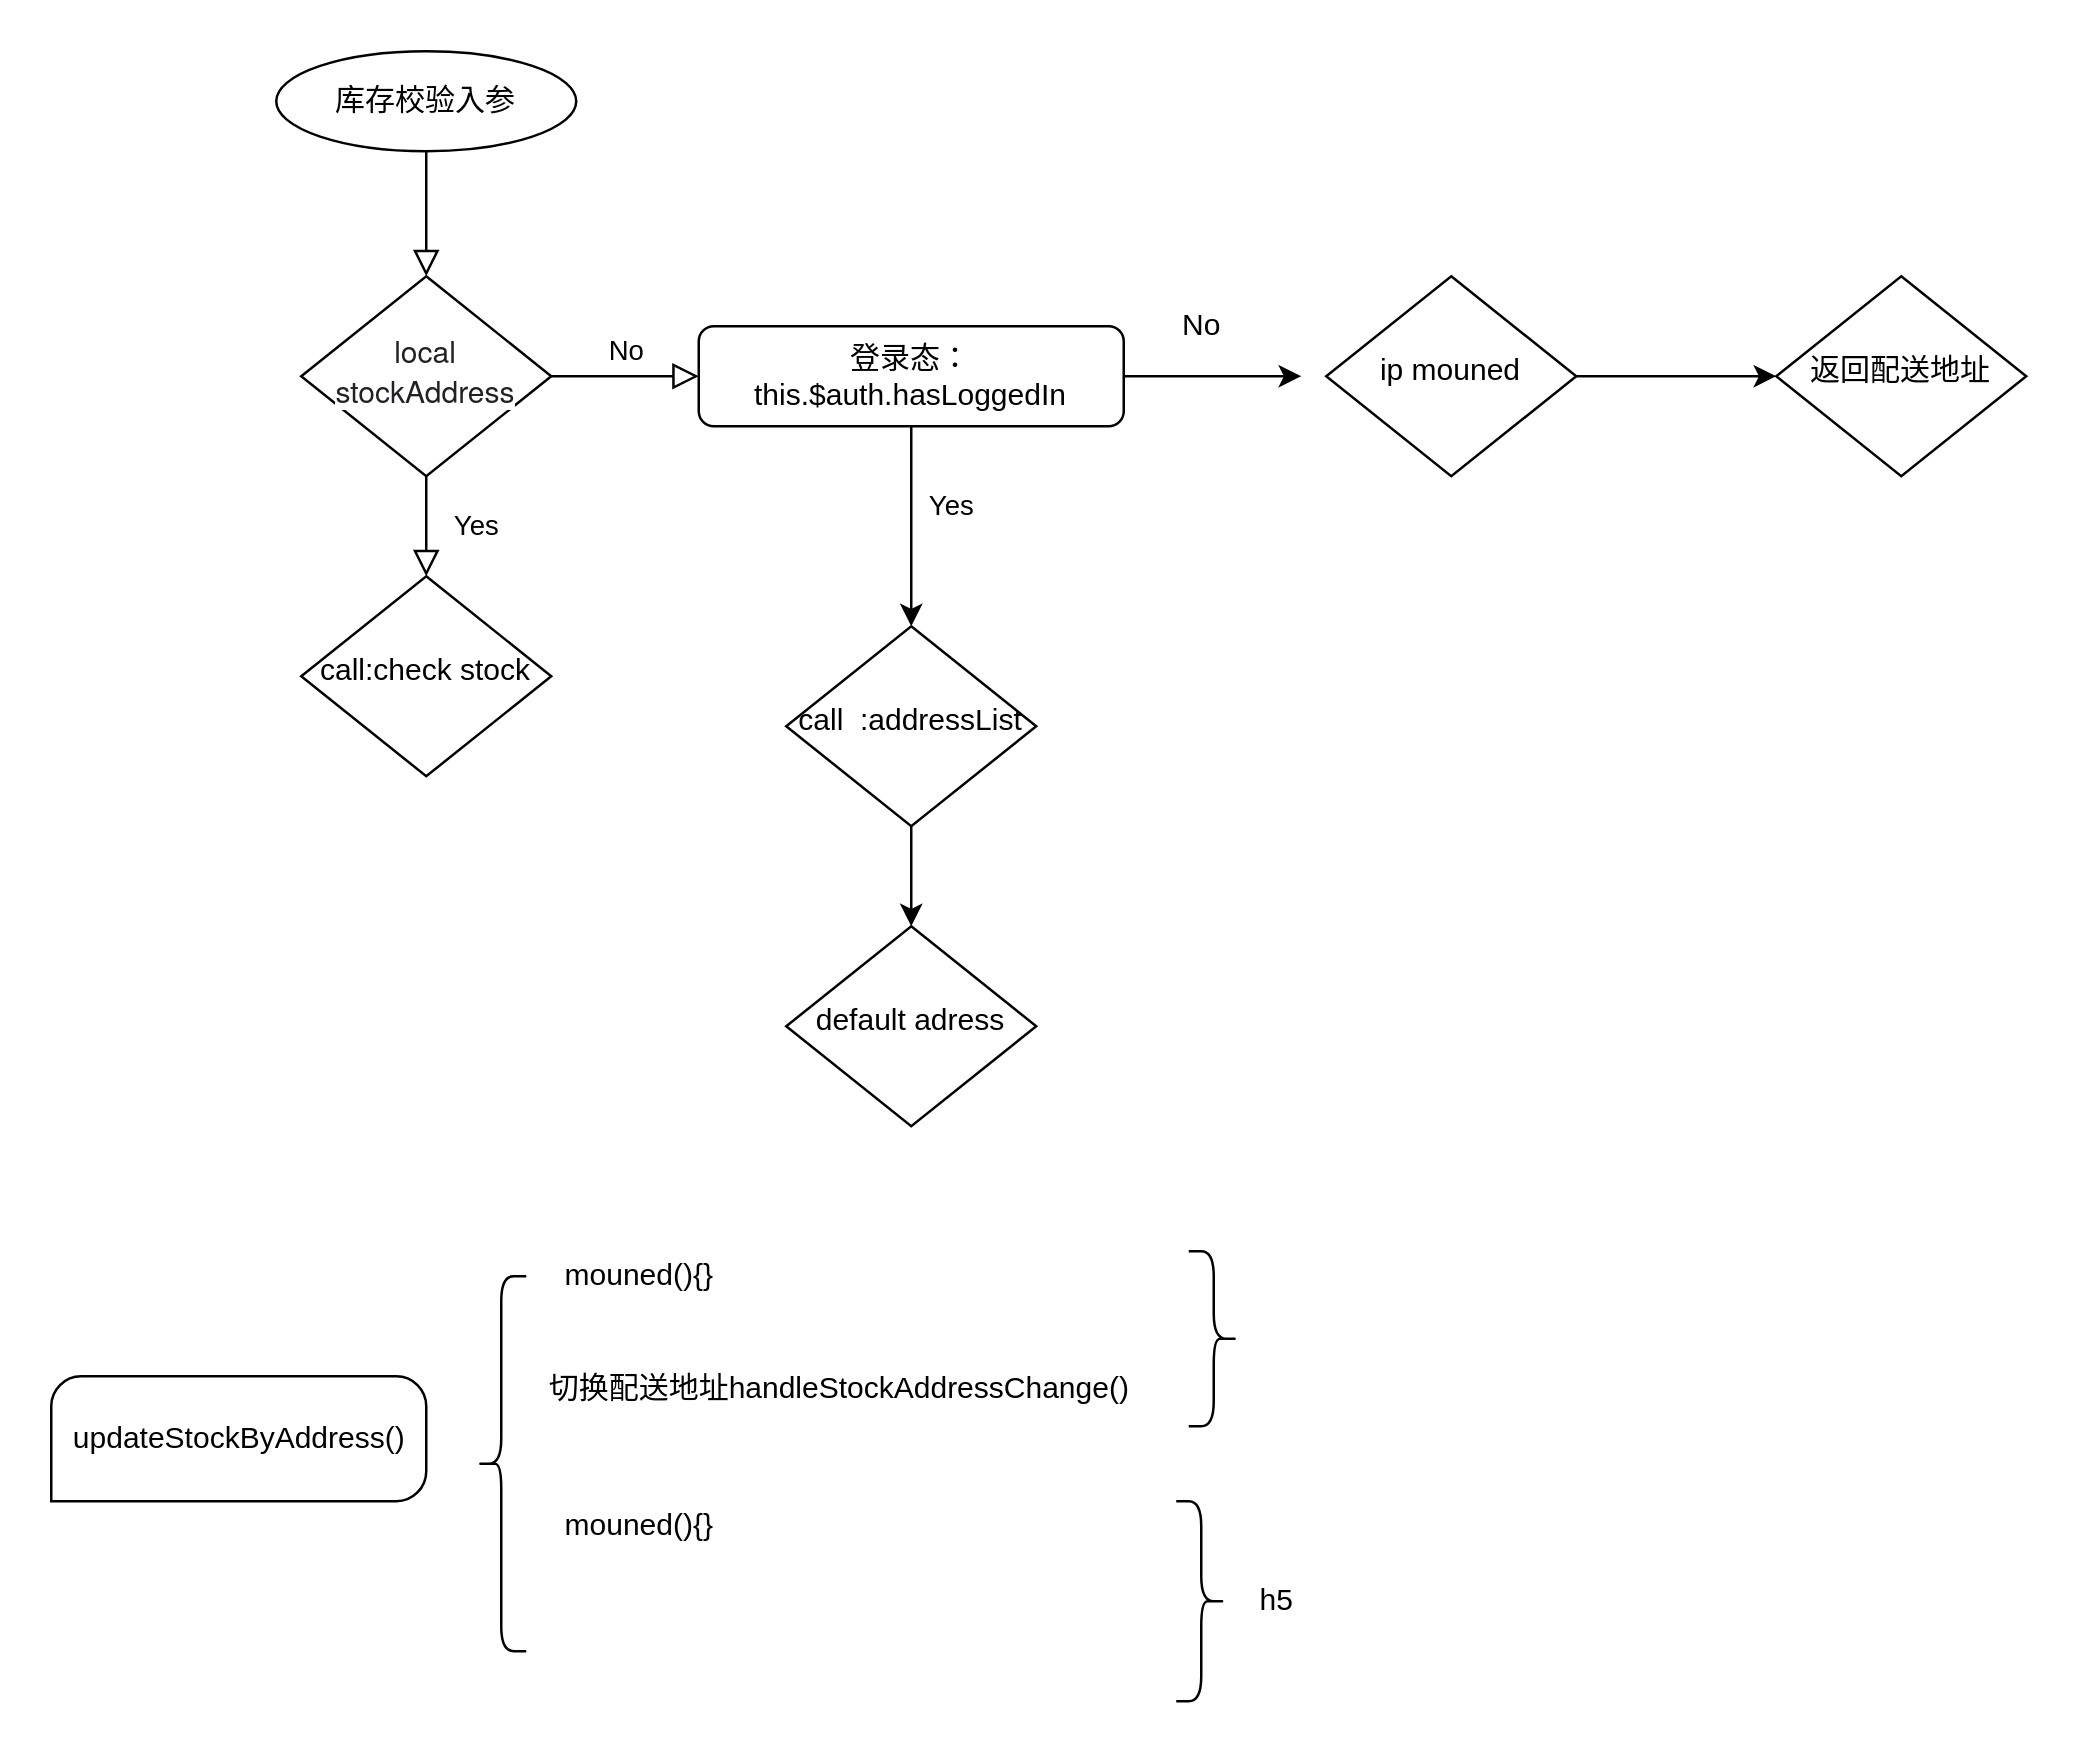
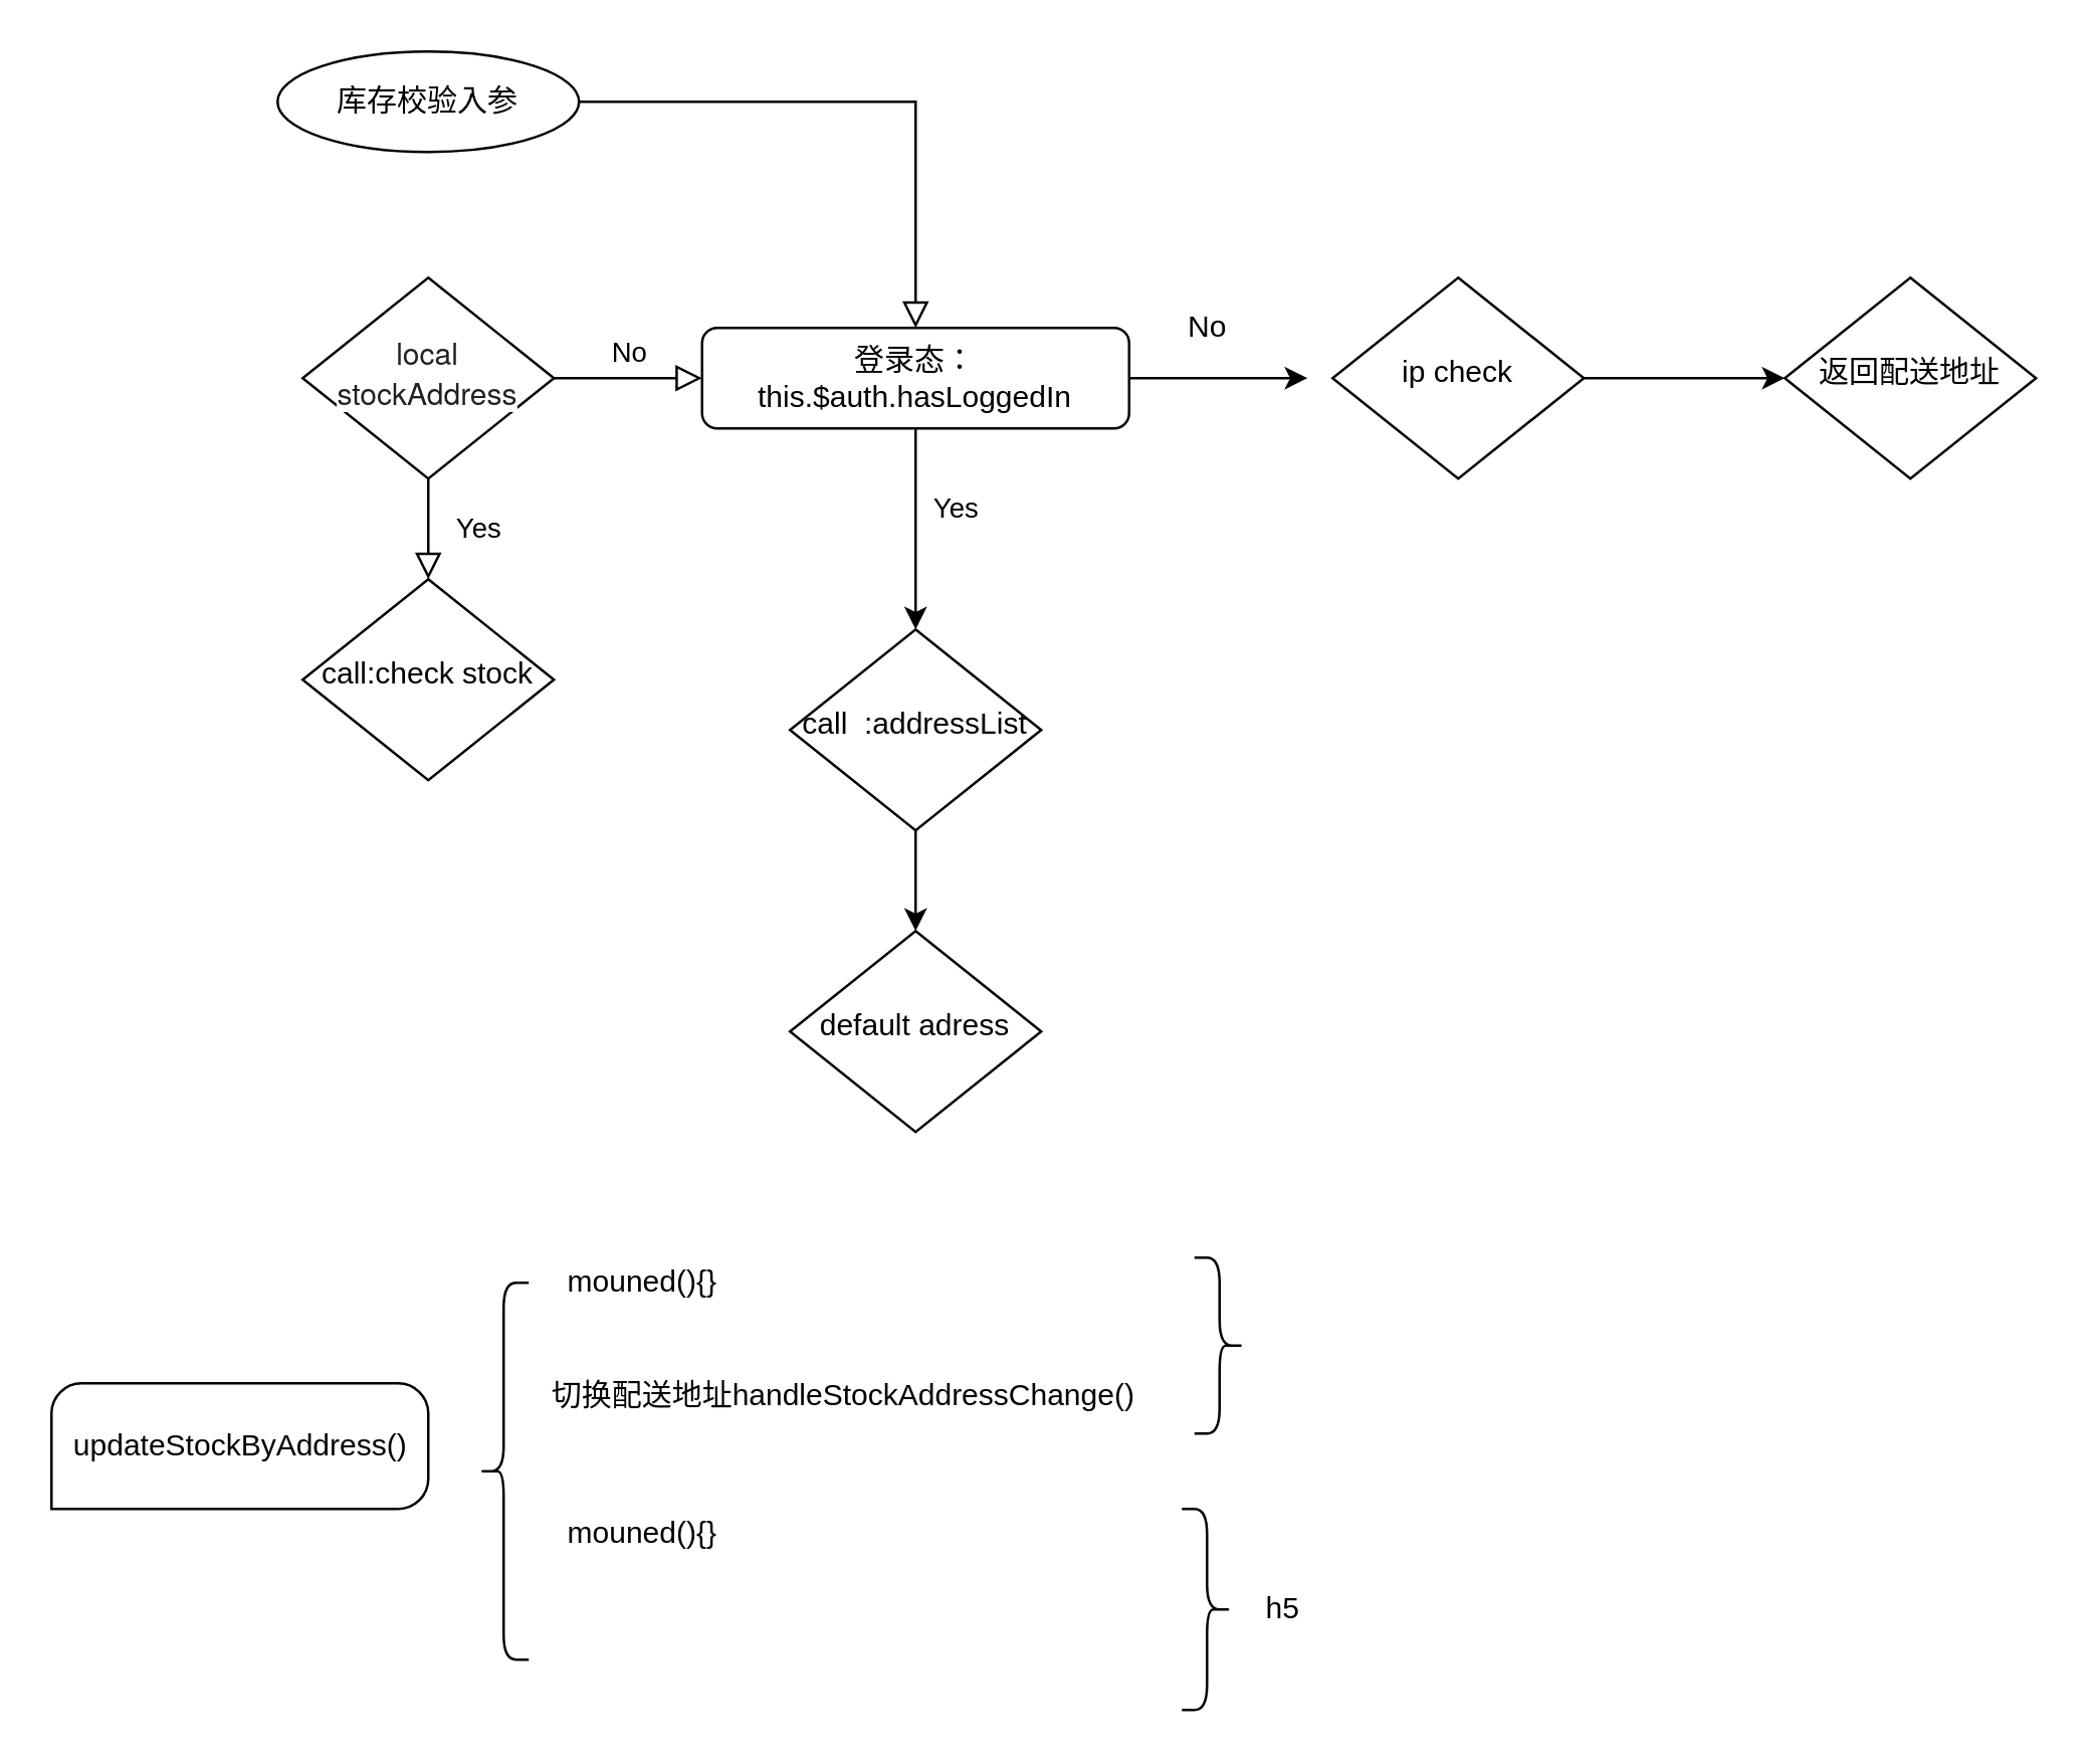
  <mxCell id="0" />
  <mxCell id="1" parent="0" />
- <mxCell id="2" value="" style="rounded=0;html=1;jettySize=auto;orthogonalLoop=1;fontSize=11;endArrow=block;endFill=0;endSize=8;strokeWidth=1;shadow=0;labelBackgroundColor=none;edgeStyle=orthogonalEdgeStyle;" parent="1" source="3" target="6" edge="1"><mxGeometry relative="1" as="geometry" /></mxCell>
+ <mxCell id="2" value="" style="rounded=0;html=1;jettySize=auto;orthogonalLoop=1;fontSize=11;endArrow=block;endFill=0;endSize=8;strokeWidth=1;shadow=0;labelBackgroundColor=none;edgeStyle=orthogonalEdgeStyle;" parent="1" source="3" target="10" edge="1"><mxGeometry relative="1" as="geometry" /></mxCell>
  <mxCell id="3" value="库存校验入参" style="ellipse;whiteSpace=wrap;html=1;fontSize=12;glass=0;strokeWidth=1;shadow=0;" parent="1" vertex="1"><mxGeometry x="110" y="20" width="120" height="40" as="geometry" /></mxCell>
  <mxCell id="4" value="Yes" style="rounded=0;html=1;jettySize=auto;orthogonalLoop=1;fontSize=11;endArrow=block;endFill=0;endSize=8;strokeWidth=1;shadow=0;labelBackgroundColor=none;edgeStyle=orthogonalEdgeStyle;" parent="1" source="6" target="11" edge="1"><mxGeometry y="20" relative="1" as="geometry"><mxPoint as="offset" /></mxGeometry></mxCell>
  <mxCell id="5" value="No" style="edgeStyle=orthogonalEdgeStyle;rounded=0;html=1;jettySize=auto;orthogonalLoop=1;fontSize=11;endArrow=block;endFill=0;endSize=8;strokeWidth=1;shadow=0;labelBackgroundColor=none;" parent="1" source="6" target="10" edge="1"><mxGeometry y="10" relative="1" as="geometry"><mxPoint as="offset" /></mxGeometry></mxCell>
  <mxCell id="6" value="&lt;span style=&quot;color: rgb(32 , 33 , 36) ; font-family: &amp;#34;.sfnsdisplay-regular&amp;#34; , &amp;#34;helvetica neue&amp;#34; , &amp;#34;lucida grande&amp;#34; , sans-serif ; background-color: rgb(255 , 255 , 255)&quot;&gt;local stockAddress&lt;/span&gt;" style="rhombus;whiteSpace=wrap;html=1;shadow=0;fontFamily=Helvetica;fontSize=12;align=center;strokeWidth=1;spacing=6;spacingTop=-4;" parent="1" vertex="1"><mxGeometry x="120" y="110" width="100" height="80" as="geometry" /></mxCell>
  <mxCell id="7" style="edgeStyle=orthogonalEdgeStyle;rounded=0;orthogonalLoop=1;jettySize=auto;html=1;entryX=0.5;entryY=0;entryDx=0;entryDy=0;" parent="1" source="10" edge="1"><mxGeometry relative="1" as="geometry"><mxPoint x="364" y="250" as="targetPoint" /></mxGeometry></mxCell>
  <mxCell id="8" value="Yes" style="edgeLabel;html=1;align=center;verticalAlign=middle;resizable=0;points=[];" parent="7" vertex="1" connectable="0"><mxGeometry x="-0.225" y="3" relative="1" as="geometry"><mxPoint x="12" as="offset" /></mxGeometry></mxCell>
  <mxCell id="9" style="edgeStyle=orthogonalEdgeStyle;rounded=0;orthogonalLoop=1;jettySize=auto;html=1;" parent="1" source="10" edge="1"><mxGeometry relative="1" as="geometry"><mxPoint x="520" y="150" as="targetPoint" /></mxGeometry></mxCell>
  <mxCell id="10" value="登录态：this.$auth.hasLoggedIn" style="rounded=1;whiteSpace=wrap;html=1;fontSize=12;glass=0;strokeWidth=1;shadow=0;" parent="1" vertex="1"><mxGeometry x="279" y="130" width="170" height="40" as="geometry" /></mxCell>
  <mxCell id="11" value="call:check stock" style="rhombus;whiteSpace=wrap;html=1;shadow=0;fontFamily=Helvetica;fontSize=12;align=center;strokeWidth=1;spacing=6;spacingTop=-4;" parent="1" vertex="1"><mxGeometry x="120" y="230" width="100" height="80" as="geometry" /></mxCell>
  <mxCell id="12" value="No" style="text;html=1;align=center;verticalAlign=middle;resizable=0;points=[];autosize=1;strokeColor=none;fillColor=none;" parent="1" vertex="1"><mxGeometry x="465" y="120" width="30" height="20" as="geometry" /></mxCell>
  <mxCell id="13" style="edgeStyle=orthogonalEdgeStyle;rounded=0;orthogonalLoop=1;jettySize=auto;html=1;" parent="1" source="14" edge="1"><mxGeometry relative="1" as="geometry"><mxPoint x="364" y="370" as="targetPoint" /></mxGeometry></mxCell>
  <mxCell id="14" value="call&amp;nbsp; :addressList" style="rhombus;whiteSpace=wrap;html=1;shadow=0;fontFamily=Helvetica;fontSize=12;align=center;strokeWidth=1;spacing=6;spacingTop=-4;" parent="1" vertex="1"><mxGeometry x="314" y="250" width="100" height="80" as="geometry" /></mxCell>
  <mxCell id="15" value="default adress" style="rhombus;whiteSpace=wrap;html=1;shadow=0;fontFamily=Helvetica;fontSize=12;align=center;strokeWidth=1;spacing=6;spacingTop=-4;" parent="1" vertex="1"><mxGeometry x="314" y="370" width="100" height="80" as="geometry" /></mxCell>
  <mxCell id="16" value="" style="edgeStyle=orthogonalEdgeStyle;rounded=0;orthogonalLoop=1;jettySize=auto;html=1;" edge="1" parent="1" source="17" target="18"><mxGeometry relative="1" as="geometry" /></mxCell>
- <mxCell id="17" value="ip mouned" style="rhombus;whiteSpace=wrap;html=1;shadow=0;fontFamily=Helvetica;fontSize=12;align=center;strokeWidth=1;spacing=6;spacingTop=-4;" parent="1" vertex="1"><mxGeometry x="530" y="110" width="100" height="80" as="geometry" /></mxCell>
+ <mxCell id="17" value="ip check" style="rhombus;whiteSpace=wrap;html=1;shadow=0;fontFamily=Helvetica;fontSize=12;align=center;strokeWidth=1;spacing=6;spacingTop=-4;" parent="1" vertex="1"><mxGeometry x="530" y="110" width="100" height="80" as="geometry" /></mxCell>
  <mxCell id="18" value="返回配送地址" style="rhombus;whiteSpace=wrap;html=1;shadow=0;fontFamily=Helvetica;fontSize=12;align=center;strokeWidth=1;spacing=6;spacingTop=-4;" vertex="1" parent="1"><mxGeometry x="710" y="110" width="100" height="80" as="geometry" /></mxCell>
  <mxCell id="19" value="" style="verticalLabelPosition=bottom;verticalAlign=top;html=1;shape=mxgraph.basic.three_corner_round_rect;dx=6;" vertex="1" parent="1"><mxGeometry x="20" y="550" width="150" height="50" as="geometry" /></mxCell>
  <mxCell id="20" value="" style="shape=curlyBracket;whiteSpace=wrap;html=1;rounded=1;" vertex="1" parent="1"><mxGeometry x="190" y="510" width="20" height="150" as="geometry" /></mxCell>
  <mxCell id="21" value="updateStockByAddress()" style="text;html=1;align=center;verticalAlign=middle;resizable=0;points=[];autosize=1;strokeColor=none;fillColor=none;" vertex="1" parent="1"><mxGeometry x="20" y="565" width="150" height="20" as="geometry" /></mxCell>
  <mxCell id="22" value="mouned(){}" style="text;html=1;align=center;verticalAlign=middle;resizable=0;points=[];autosize=1;strokeColor=none;fillColor=none;" vertex="1" parent="1"><mxGeometry x="220" y="500" width="70" height="20" as="geometry" /></mxCell>
  <mxCell id="23" value="切换配送地址handleStockAddressChange()" style="text;html=1;align=center;verticalAlign=middle;resizable=0;points=[];autosize=1;strokeColor=none;fillColor=none;" vertex="1" parent="1"><mxGeometry x="210" y="545" width="250" height="20" as="geometry" /></mxCell>
  <mxCell id="24" value="" style="shape=curlyBracket;whiteSpace=wrap;html=1;rounded=1;flipH=1;" vertex="1" parent="1"><mxGeometry x="475" y="500" width="20" height="70" as="geometry" /></mxCell>
  <mxCell id="25" value="mouned(){}" style="text;html=1;align=center;verticalAlign=middle;resizable=0;points=[];autosize=1;strokeColor=none;fillColor=none;" vertex="1" parent="1"><mxGeometry x="220" y="600" width="70" height="20" as="geometry" /></mxCell>
  <mxCell id="26" value="" style="shape=curlyBracket;whiteSpace=wrap;html=1;rounded=1;flipH=1;size=0.5;" vertex="1" parent="1"><mxGeometry x="470" y="600" width="20" height="80" as="geometry" /></mxCell>
  <mxCell id="27" value="h5" style="text;html=1;align=center;verticalAlign=middle;resizable=0;points=[];autosize=1;strokeColor=none;fillColor=none;" vertex="1" parent="1"><mxGeometry x="495" y="630" width="30" height="20" as="geometry" /></mxCell>
